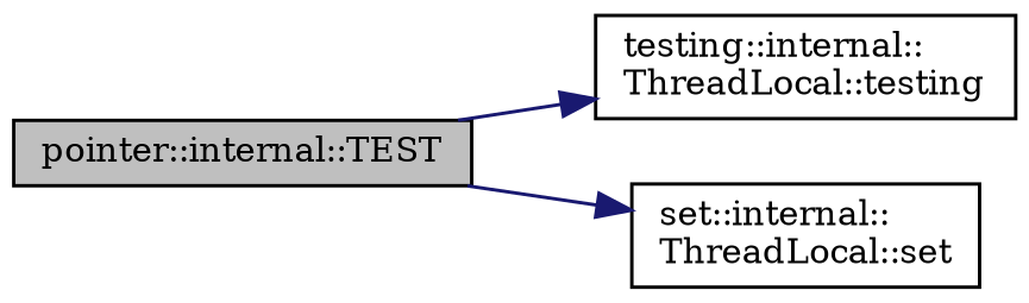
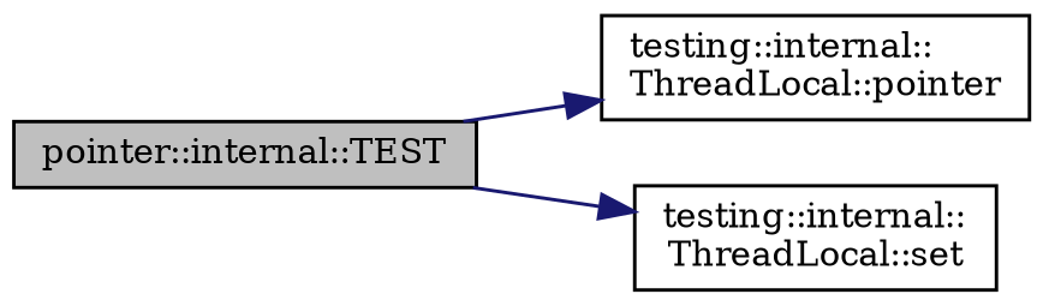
  digraph {
    fontname="DejaVu Serif"
    rankdir=LR
    node [color=black fontname="DejaVu Serif" fontsize=10 shape=record]
    edge [color=midnightblue fontname="DejaVu Serif" fontsize=10 labelfontname=Helvetica labelfontsize=10 style=solid]
    n1 [fillcolor=grey75 fontcolor=black height=0.2 label="pointer::internal::TEST" style=filled width=0.4]
-   n2 [height=0.2 label="testing::internal::\lThreadLocal::testing" width=0.4]
-   n3 [height=0.2 label="set::internal::\lThreadLocal::set" width=0.4]
+   n2 [height=0.2 label="testing::internal::\lThreadLocal::pointer" width=0.4]
+   n3 [height=0.2 label="testing::internal::\lThreadLocal::set" width=0.4]
    n1 -> n2
    n1 -> n3
  }
